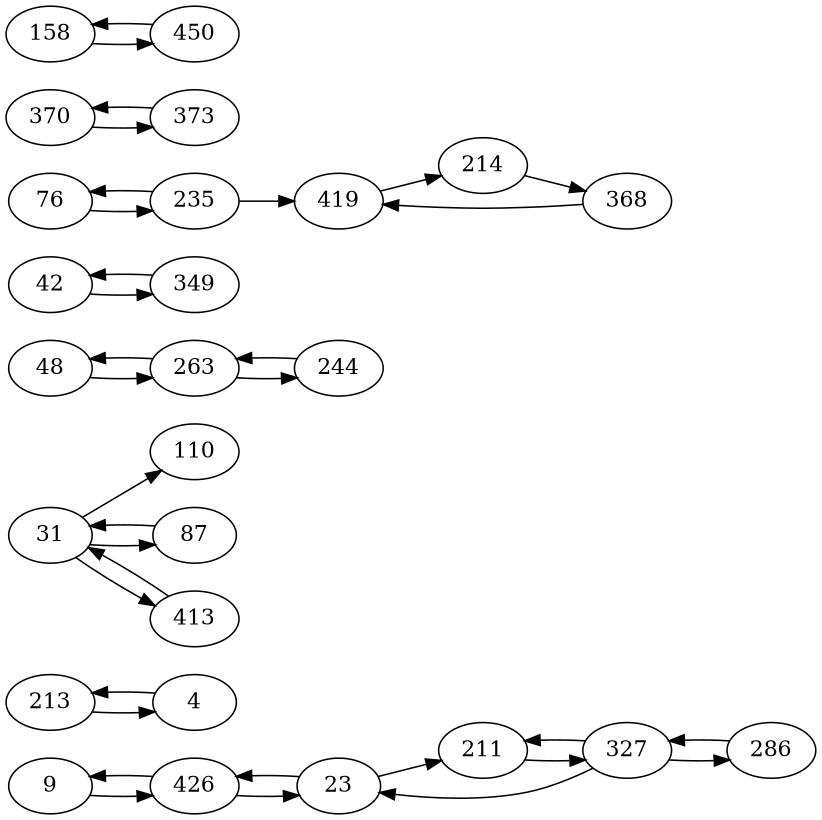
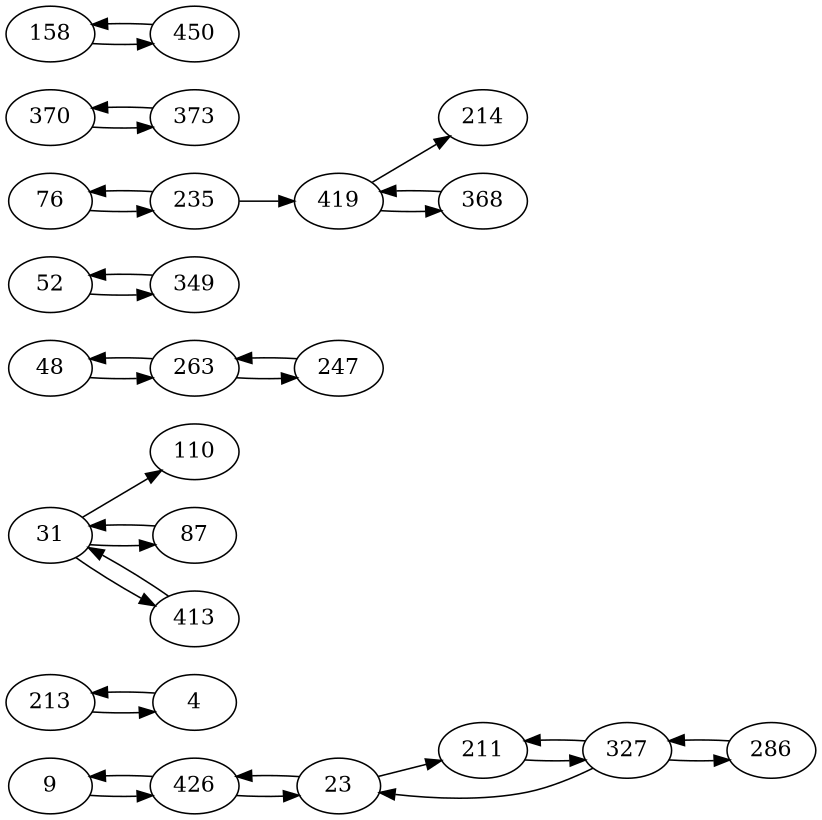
  digraph {
    rankdir=LR
    9
    426
    23
    211
    213
    4
    327
    n8 [label=286]
    31
    110
    87
    413
    48
    263
-   247 [label=244]
-   52 [label=42]
+   247
+   52
    349
    76
    235
    419
    214
    368
    370
    373
    n25 [label=158]
    450
    9 -> 426
    426 -> 9
    426 -> 23
    23 -> 426
    23 -> 211
    211 -> 327
    213 -> 4
    4 -> 213
    327 -> 23
    327 -> 211
    327 -> n8
    n8 -> 327
    31 -> 110
    31 -> 87
    31 -> 413
    87 -> 31
    413 -> 31
    48 -> 263
    263 -> 48
    263 -> 247
    247 -> 263
    52 -> 349
    349 -> 52
    76 -> 235
    235 -> 76
    235 -> 419
    419 -> 214
-   214 -> 368
+   419 -> 368
    368 -> 419
    370 -> 373
    373 -> 370
    n25 -> 450
    450 -> n25
  }
